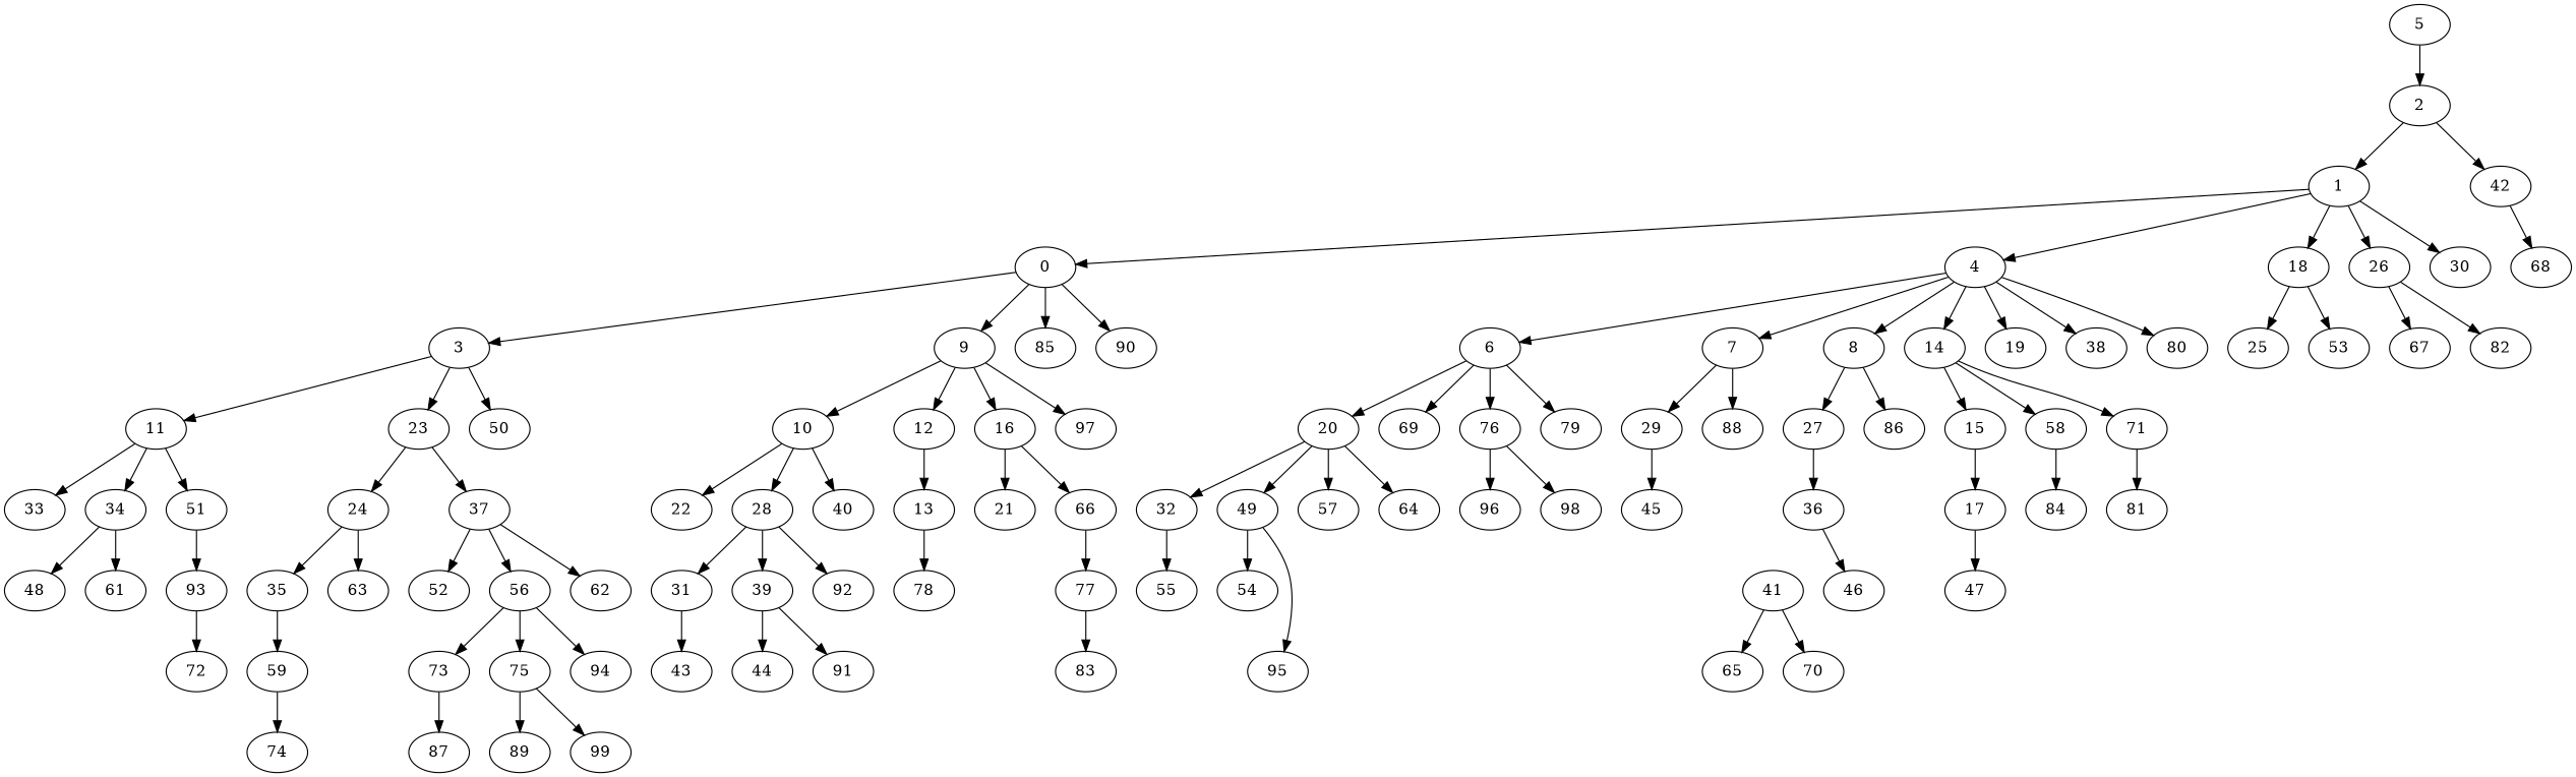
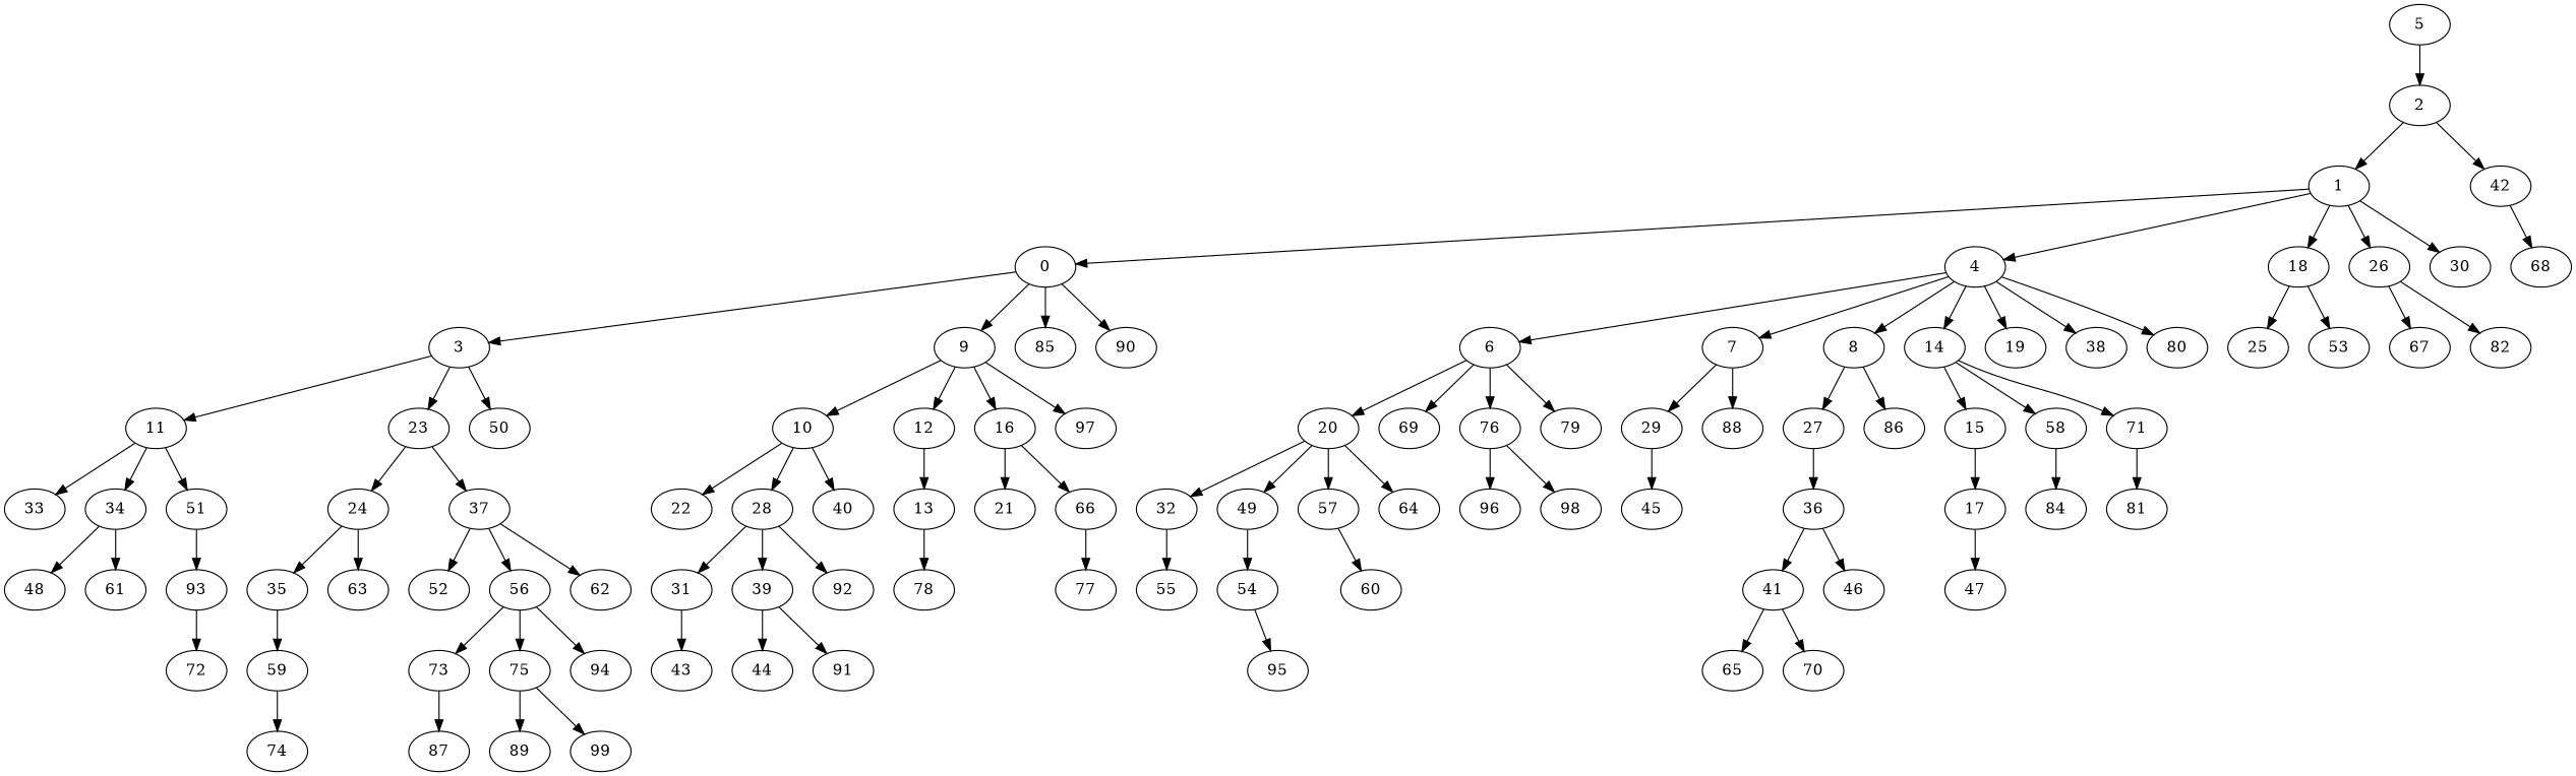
  digraph {
    5
    2
    1
    42
    0
    4
    18
    26
    30
    68
    3
    9
    85
    90
    6
    7
    8
    14
    19
    38
    80
    25
    53
    67
    82
    11
    23
    50
    10
    12
    16
    97
    33
    34
    51
    24
    37
    48
    61
    93
    72
    35
    63
    52
    56
    62
    59
    74
    73
    75
    94
    87
    89
    99
    22
    28
    40
    13
    21
    66
    31
    39
    92
    43
    44
    91
    78
    77
-   83
    20
    69
    76
    79
    29
    88
    27
    86
    15
    58
    71
    32
    49
    57
    64
    96
    98
    55
    54
+   60
    95
    45
    36
    41
    46
    65
    70
    17
    84
    81
    47
    5 -> 2
    2 -> 1
    2 -> 42
    1 -> 0
    1 -> 4
    1 -> 18
    1 -> 26
    1 -> 30
    42 -> 68
    0 -> 3
    0 -> 9
    0 -> 85
    0 -> 90
    4 -> 6
    4 -> 7
    4 -> 8
    4 -> 14
    4 -> 19
    4 -> 38
    4 -> 80
    18 -> 25
    18 -> 53
    26 -> 67
    26 -> 82
    3 -> 11
    3 -> 23
    3 -> 50
    9 -> 10
    9 -> 12
    9 -> 16
    9 -> 97
    6 -> 20
    6 -> 69
    6 -> 76
    6 -> 79
    7 -> 29
    7 -> 88
    8 -> 27
    8 -> 86
    14 -> 15
    14 -> 58
    14 -> 71
    11 -> 33
    11 -> 34
    11 -> 51
    23 -> 24
    23 -> 37
    10 -> 22
    10 -> 28
    10 -> 40
    12 -> 13
    16 -> 21
    16 -> 66
    34 -> 48
    34 -> 61
    51 -> 93
    24 -> 35
    24 -> 63
    37 -> 52
    37 -> 56
    37 -> 62
    93 -> 72
    35 -> 59
    56 -> 73
    56 -> 75
    56 -> 94
    59 -> 74
    73 -> 87
    75 -> 89
    75 -> 99
    28 -> 31
    28 -> 39
    28 -> 92
    13 -> 78
    66 -> 77
    31 -> 43
    39 -> 44
    39 -> 91
-   77 -> 83
    20 -> 32
    20 -> 49
    20 -> 57
    20 -> 64
    76 -> 96
    76 -> 98
    29 -> 45
    27 -> 36
    15 -> 17
    58 -> 84
    71 -> 81
    32 -> 55
    49 -> 54
-   49 -> 95
+   57 -> 60
+   54 -> 95
+   36 -> 41
    36 -> 46
    41 -> 65
    41 -> 70
    17 -> 47
  }
